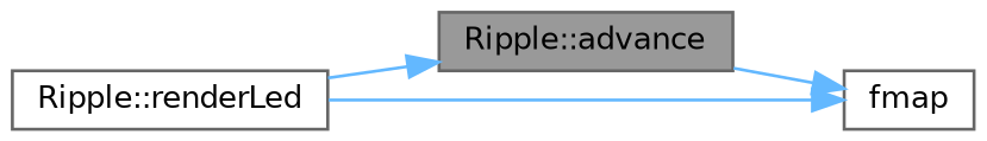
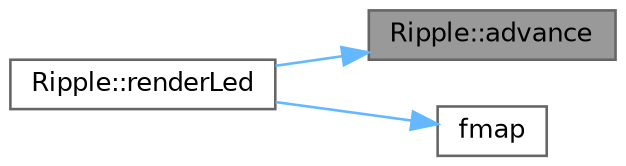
  digraph {
    fontname="DejaVu Sans"
    rankdir=LR
    node [color=grey40 fillcolor=white fontname="DejaVu Sans" fontsize=10 shape=box style=filled]
    edge [color=steelblue1 fontname="DejaVu Sans" fontsize=10 labelfontname=Helvetica labelfontsize=10 style=solid]
    n1 [color=gray40 fillcolor=grey60 fontcolor=black height=0.2 label="Ripple::advance" width=0.4]
    n2 [height=0.2 label=fmap width=0.4]
    n3 [height=0.2 label="Ripple::renderLed" width=0.4]
-   n1 -> n2
    n3 -> n1
    n3 -> n2
  }
